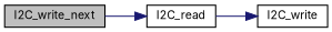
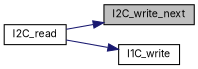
  digraph {
    fontname=Inter
    rankdir=LR
    node [color=black fillcolor=white fontname=Inter fontsize=10 shape=record style=filled]
    edge [color=midnightblue fontname=Inter fontsize=10 labelfontname=Helvetica labelfontsize=10 style=solid]
    n1 [fillcolor=grey75 fontcolor=black height=0.2 label=I2C_write_next width=0.4]
    n2 [height=0.2 label=I2C_read width=0.4]
-   n3 [height=0.2 label=I2C_write width=0.4]
-   n1 -> n2
+   n3 [height=0.2 label=I1C_write width=0.4]
+   n2 -> n1
    n2 -> n3
  }
